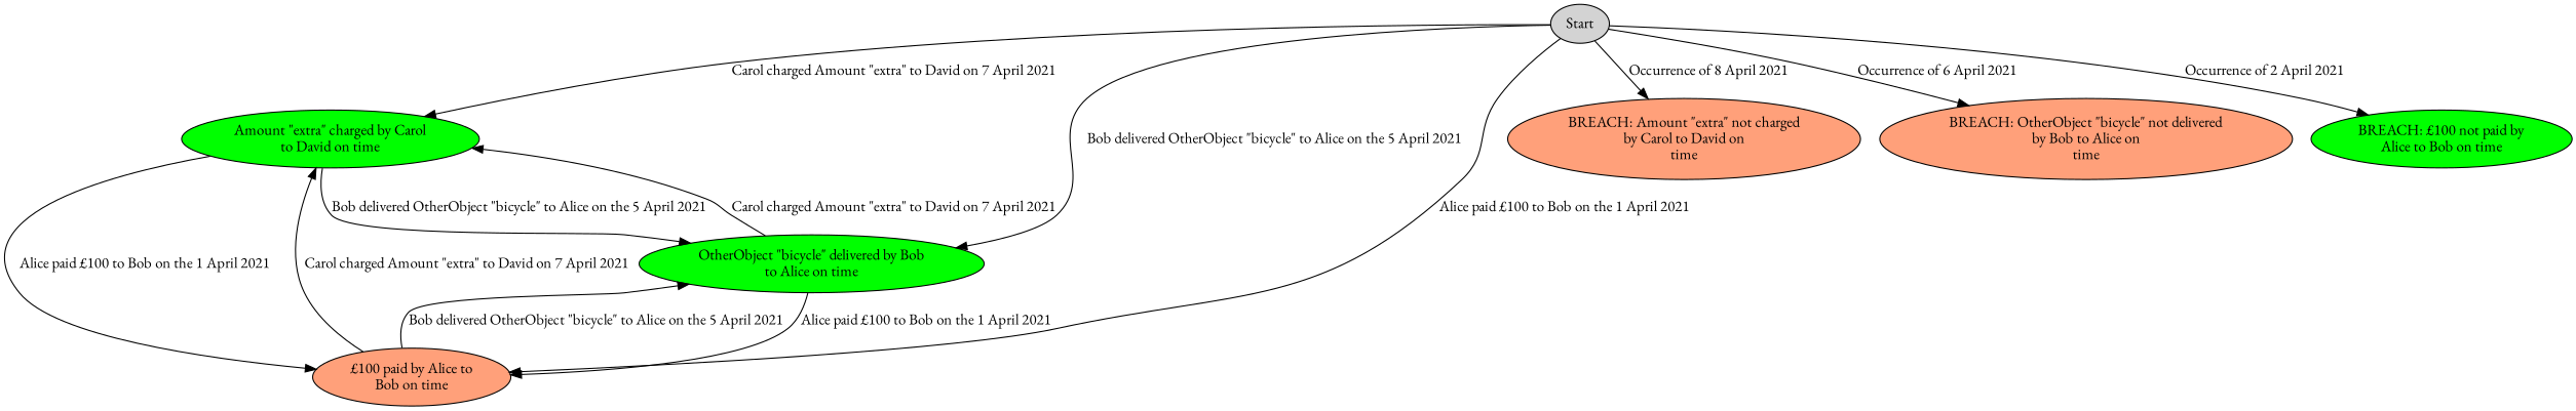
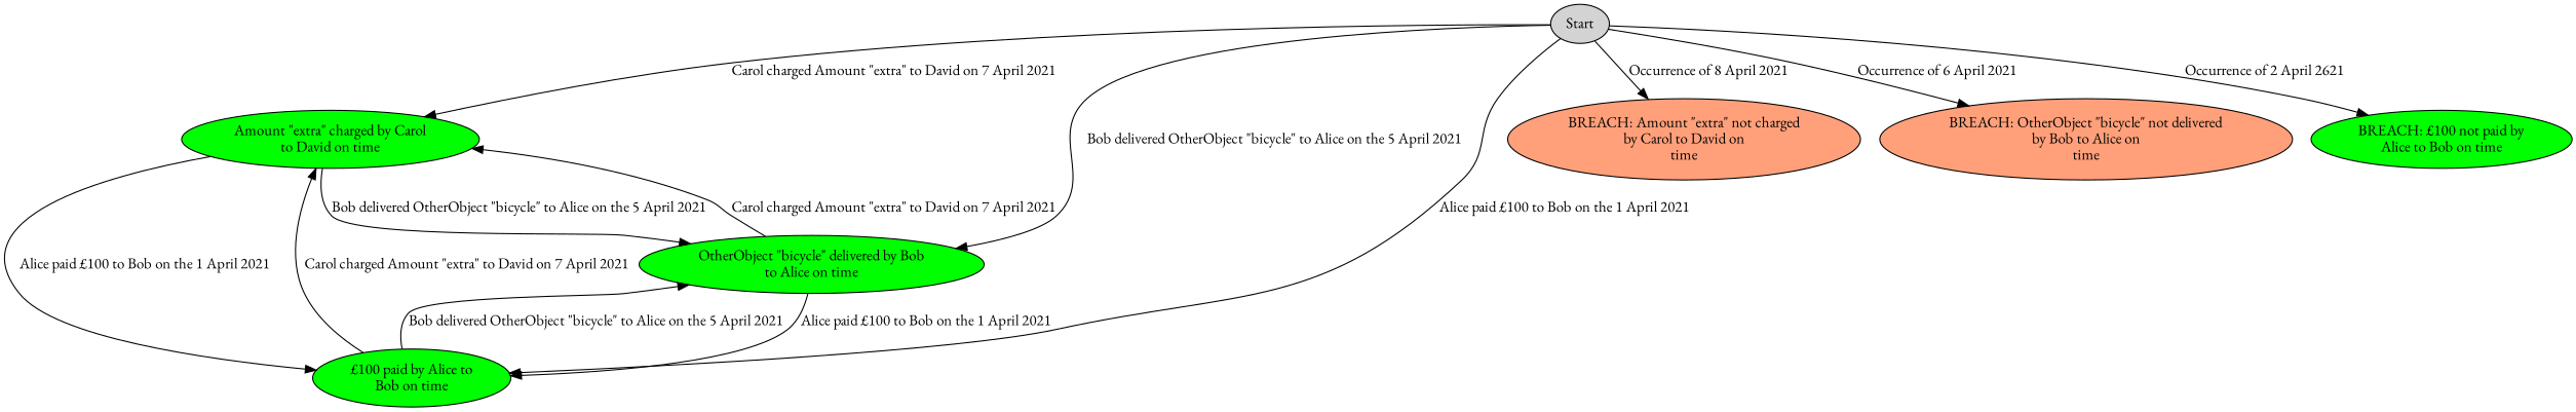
  digraph {
    fontname="EB Garamond"
    node [fillcolor=green fontname="EB Garamond" style=filled]
    edge [fontname="EB Garamond"]
    n1 [label="Amount \"extra\" charged by Carol\nto David on time"]
    n2 [label="OtherObject \"bicycle\" delivered by Bob\nto Alice on time"]
-   n3 [fillcolor=lightsalmon label="£100 paid by Alice to\nBob on time"]
+   n3 [label="£100 paid by Alice to\nBob on time"]
    n4 [fillcolor=lightsalmon label="BREACH: Amount \"extra\" not charged\nby Carol to David on\ntime"]
    n5 [fillcolor=lightsalmon label="BREACH: OtherObject \"bicycle\" not delivered\nby Bob to Alice on\ntime"]
    n6 [label="BREACH: £100 not paid by\nAlice to Bob on time"]
    n7 [fillcolor=lightgray label=Start]
    n1 -> n2 [label="Bob delivered OtherObject \"bicycle\" to Alice on the 5 April 2021"]
    n1 -> n3 [label="Alice paid £100 to Bob on the 1 April 2021"]
    n2 -> n1 [label="Carol charged Amount \"extra\" to David on 7 April 2021"]
    n2 -> n3 [label="Alice paid £100 to Bob on the 1 April 2021"]
    n3 -> n1 [label="Carol charged Amount \"extra\" to David on 7 April 2021"]
    n3 -> n2 [label="Bob delivered OtherObject \"bicycle\" to Alice on the 5 April 2021"]
    n7 -> n1 [label="Carol charged Amount \"extra\" to David on 7 April 2021"]
    n7 -> n2 [label="Bob delivered OtherObject \"bicycle\" to Alice on the 5 April 2021"]
    n7 -> n3 [label="Alice paid £100 to Bob on the 1 April 2021"]
    n7 -> n4 [label="Occurrence of 8 April 2021"]
    n7 -> n5 [label="Occurrence of 6 April 2021"]
-   n7 -> n6 [label="Occurrence of 2 April 2021"]
+   n7 -> n6 [label="Occurrence of 2 April 2621"]
  }
